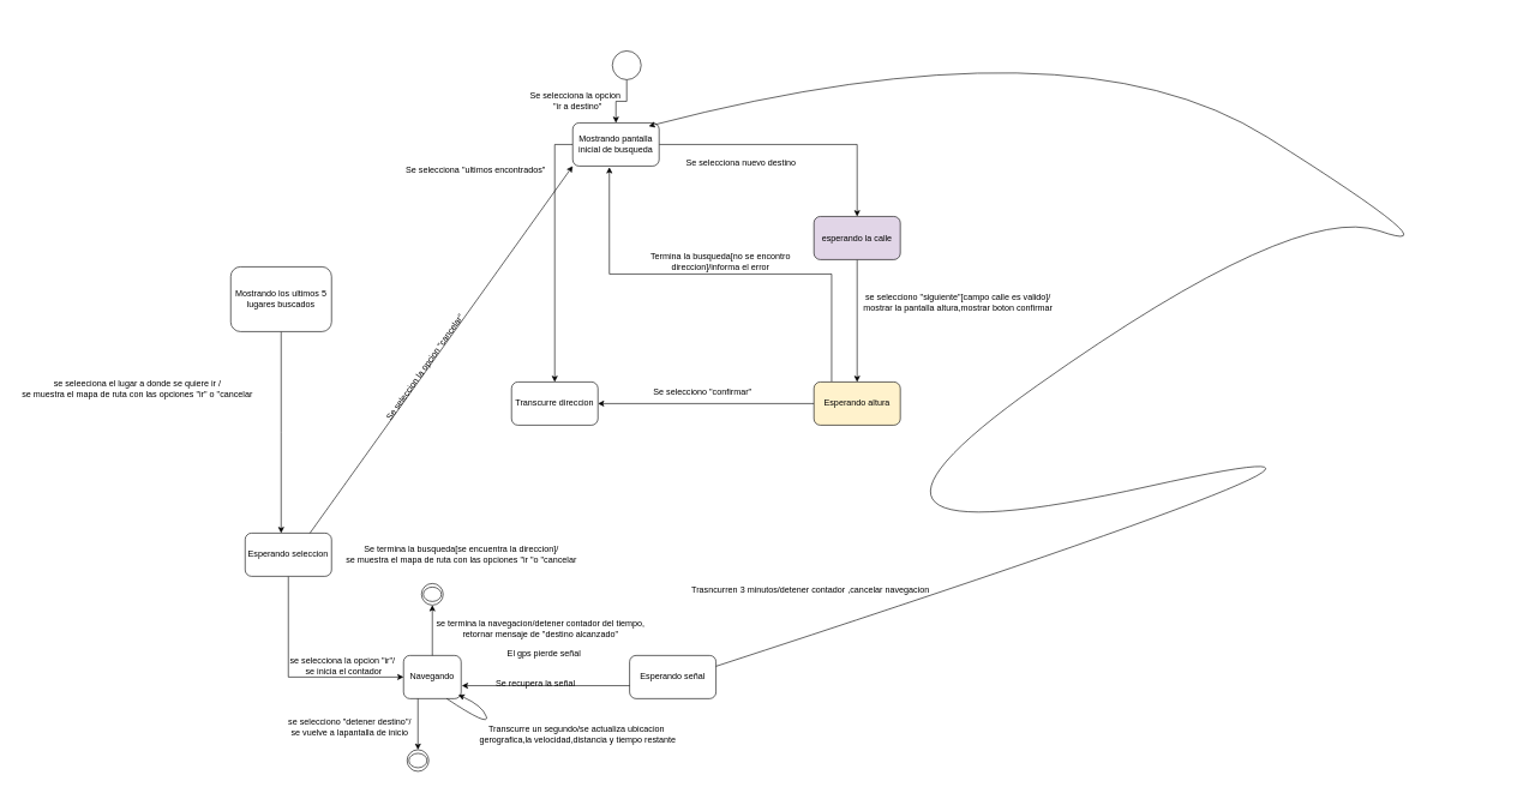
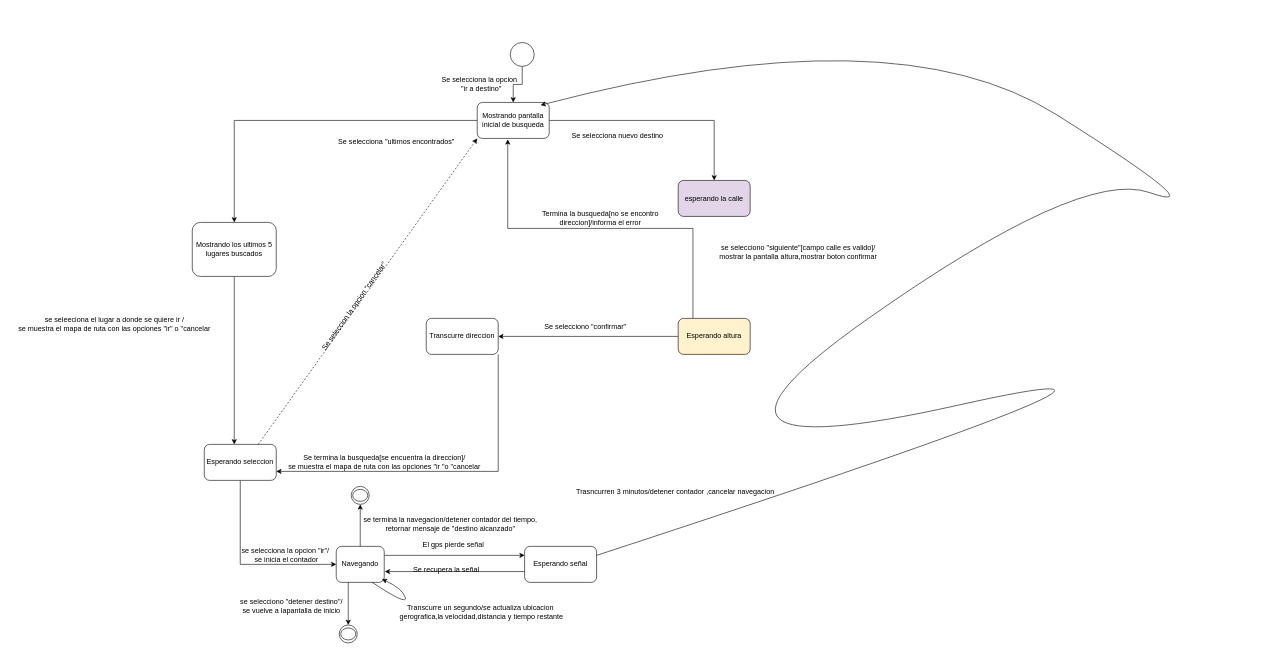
  <mxCell id="0" />
  <mxCell id="1" parent="0" />
- <mxCell id="2" style="edgeStyle=orthogonalEdgeStyle;rounded=0;orthogonalLoop=1;jettySize=auto;html=1;exitX=0;exitY=0.5;exitDx=0;exitDy=0;" edge="1" parent="1" source="4" target="18"><mxGeometry relative="1" as="geometry" /></mxCell>
+ <mxCell id="2" style="edgeStyle=orthogonalEdgeStyle;rounded=0;orthogonalLoop=1;jettySize=auto;html=1;exitX=0;exitY=0.5;exitDx=0;exitDy=0;entryX=0.5;entryY=0;entryDx=0;entryDy=0;" edge="1" parent="1" source="4" target="9"><mxGeometry relative="1" as="geometry" /></mxCell>
  <mxCell id="3" style="edgeStyle=orthogonalEdgeStyle;rounded=0;orthogonalLoop=1;jettySize=auto;html=1;exitX=1;exitY=0.5;exitDx=0;exitDy=0;entryX=0.5;entryY=0;entryDx=0;entryDy=0;" edge="1" parent="1" source="4" target="11"><mxGeometry relative="1" as="geometry" /></mxCell>
  <mxCell id="4" value="Mostrando pantalla inicial de busqueda" style="rounded=1;whiteSpace=wrap;html=1;" vertex="1" parent="1"><mxGeometry x="795" y="170" width="120" height="60" as="geometry" /></mxCell>
  <mxCell id="5" style="edgeStyle=orthogonalEdgeStyle;rounded=0;orthogonalLoop=1;jettySize=auto;html=1;exitX=0.5;exitY=1;exitDx=0;exitDy=0;entryX=0.5;entryY=0;entryDx=0;entryDy=0;" edge="1" parent="1" source="6" target="4"><mxGeometry relative="1" as="geometry" /></mxCell>
  <mxCell id="6" value="" style="ellipse;whiteSpace=wrap;html=1;aspect=fixed;" vertex="1" parent="1"><mxGeometry x="850" y="70" width="40" height="40" as="geometry" /></mxCell>
  <mxCell id="7" value="Se selecciona la opcion&amp;nbsp;&lt;br&gt;&amp;nbsp;&quot;ir a destino&quot;" style="text;html=1;align=center;verticalAlign=middle;resizable=0;points=[];autosize=1;strokeColor=none;fillColor=none;" vertex="1" parent="1"><mxGeometry x="725" y="120" width="150" height="40" as="geometry" /></mxCell>
  <mxCell id="8" style="edgeStyle=orthogonalEdgeStyle;rounded=0;orthogonalLoop=1;jettySize=auto;html=1;exitX=0.5;exitY=1;exitDx=0;exitDy=0;" edge="1" parent="1" source="9"><mxGeometry relative="1" as="geometry"><mxPoint x="390" y="740" as="targetPoint" /></mxGeometry></mxCell>
  <mxCell id="9" value="Mostrando los ultimos 5 lugares buscados" style="rounded=1;whiteSpace=wrap;html=1;" vertex="1" parent="1"><mxGeometry x="320" y="370" width="140" height="90" as="geometry" /></mxCell>
- <mxCell id="10" style="edgeStyle=orthogonalEdgeStyle;rounded=0;orthogonalLoop=1;jettySize=auto;html=1;exitX=0.5;exitY=1;exitDx=0;exitDy=0;entryX=0.5;entryY=0;entryDx=0;entryDy=0;" edge="1" parent="1" source="11" target="15"><mxGeometry relative="1" as="geometry" /></mxCell>
  <mxCell id="11" value="esperando la calle" style="rounded=1;whiteSpace=wrap;html=1;fillColor=#e1d5e7;" vertex="1" parent="1"><mxGeometry x="1130" y="300" width="120" height="60" as="geometry" /></mxCell>
  <mxCell id="12" value="Se selecciona &quot;ultimos encontrados&quot;" style="text;html=1;align=center;verticalAlign=middle;resizable=0;points=[];autosize=1;strokeColor=none;fillColor=none;" vertex="1" parent="1"><mxGeometry x="550" y="220" width="220" height="30" as="geometry" /></mxCell>
  <mxCell id="13" value="Se selecciona nuevo destino&amp;nbsp;" style="text;html=1;align=center;verticalAlign=middle;resizable=0;points=[];autosize=1;strokeColor=none;fillColor=none;" vertex="1" parent="1"><mxGeometry x="940" y="210" width="180" height="30" as="geometry" /></mxCell>
  <mxCell id="14" style="edgeStyle=orthogonalEdgeStyle;rounded=0;orthogonalLoop=1;jettySize=auto;html=1;exitX=0;exitY=0.5;exitDx=0;exitDy=0;entryX=1;entryY=0.5;entryDx=0;entryDy=0;" edge="1" parent="1" source="15" target="18"><mxGeometry relative="1" as="geometry" /></mxCell>
  <mxCell id="15" value="Esperando altura" style="rounded=1;whiteSpace=wrap;html=1;fillColor=#fff2cc;" vertex="1" parent="1"><mxGeometry x="1130" y="530" width="120" height="60" as="geometry" /></mxCell>
  <mxCell id="16" value="se selecciono &quot;siguiente&quot;[campo calle es valido]/&lt;br&gt;mostrar la pantalla altura,mostrar boton confirmar" style="text;html=1;align=center;verticalAlign=middle;resizable=0;points=[];autosize=1;strokeColor=none;fillColor=none;" vertex="1" parent="1"><mxGeometry x="1185" y="400" width="290" height="40" as="geometry" /></mxCell>
+ <mxCell id="17" style="edgeStyle=orthogonalEdgeStyle;rounded=0;orthogonalLoop=1;jettySize=auto;html=1;exitX=1;exitY=1;exitDx=0;exitDy=0;entryX=1;entryY=0.75;entryDx=0;entryDy=0;" edge="1" parent="1" source="18" target="25"><mxGeometry relative="1" as="geometry" /></mxCell>
  <mxCell id="18" value="Transcurre direccion" style="rounded=1;whiteSpace=wrap;html=1;" vertex="1" parent="1"><mxGeometry x="710" y="530" width="120" height="60" as="geometry" /></mxCell>
  <mxCell id="19" value="Se selecciono &quot;confirmar&quot;" style="text;html=1;align=center;verticalAlign=middle;resizable=0;points=[];autosize=1;strokeColor=none;fillColor=none;" vertex="1" parent="1"><mxGeometry x="895" y="530" width="160" height="30" as="geometry" /></mxCell>
  <mxCell id="20" style="edgeStyle=orthogonalEdgeStyle;rounded=0;orthogonalLoop=1;jettySize=auto;html=1;exitX=0.205;exitY=-0.012;exitDx=0;exitDy=0;entryX=0.424;entryY=1.026;entryDx=0;entryDy=0;entryPerimeter=0;exitPerimeter=0;" edge="1" parent="1" source="15" target="4"><mxGeometry relative="1" as="geometry" /></mxCell>
  <mxCell id="21" value="Termina la busqueda[no se encontro &lt;br&gt;direccion]/informa el error" style="text;html=1;align=center;verticalAlign=middle;resizable=0;points=[];autosize=1;strokeColor=none;fillColor=none;" vertex="1" parent="1"><mxGeometry x="890" y="343" width="220" height="40" as="geometry" /></mxCell>
+ <mxCell id="22" style="edgeStyle=orthogonalEdgeStyle;rounded=0;orthogonalLoop=1;jettySize=auto;html=1;exitX=1;exitY=0.25;exitDx=0;exitDy=0;entryX=0;entryY=0.25;entryDx=0;entryDy=0;" edge="1" parent="1" source="23" target="31"><mxGeometry relative="1" as="geometry"><mxPoint x="870" y="940.333" as="targetPoint" /></mxGeometry></mxCell>
  <mxCell id="23" value="Navegando" style="rounded=1;whiteSpace=wrap;html=1;" vertex="1" parent="1"><mxGeometry x="560" y="910" width="80" height="60" as="geometry" /></mxCell>
  <mxCell id="24" style="edgeStyle=orthogonalEdgeStyle;rounded=0;orthogonalLoop=1;jettySize=auto;html=1;exitX=0.5;exitY=1;exitDx=0;exitDy=0;entryX=0;entryY=0.5;entryDx=0;entryDy=0;" edge="1" parent="1" source="25" target="23"><mxGeometry relative="1" as="geometry" /></mxCell>
  <mxCell id="25" value="Esperando seleccion" style="rounded=1;whiteSpace=wrap;html=1;" vertex="1" parent="1"><mxGeometry x="340" y="740" width="120" height="60" as="geometry" /></mxCell>
  <mxCell id="26" value="Se termina la busqueda[se encuentra la direccion]/ &lt;br&gt;se muestra el mapa de ruta con las opciones &quot;ir &quot;o &quot;cancelar" style="text;html=1;align=center;verticalAlign=middle;resizable=0;points=[];autosize=1;strokeColor=none;fillColor=none;" vertex="1" parent="1"><mxGeometry x="470" y="750" width="340" height="40" as="geometry" /></mxCell>
  <mxCell id="27" value="se seleeciona el lugar a donde se quiere ir /&lt;br&gt;se muestra el mapa de ruta con las opciones &quot;ir&quot; o &quot;cancelar" style="text;html=1;align=center;verticalAlign=middle;resizable=0;points=[];autosize=1;strokeColor=none;fillColor=none;" vertex="1" parent="1"><mxGeometry x="20" y="520" width="340" height="40" as="geometry" /></mxCell>
- <mxCell id="28" value="" style="endArrow=classic;html=1;rounded=0;exitX=0.75;exitY=0;exitDx=0;exitDy=0;entryX=0;entryY=1;entryDx=0;entryDy=0;" edge="1" parent="1" source="25" target="4"><mxGeometry width="50" height="50" relative="1" as="geometry"><mxPoint x="490" y="680" as="sourcePoint" /><mxPoint x="540" y="630" as="targetPoint" /></mxGeometry></mxCell>
+ <mxCell id="28" value="" style="endArrow=classic;html=1;rounded=0;exitX=0.75;exitY=0;exitDx=0;exitDy=0;entryX=0;entryY=1;entryDx=0;entryDy=0;dashed=1;" edge="1" parent="1" source="25" target="4"><mxGeometry width="50" height="50" relative="1" as="geometry"><mxPoint x="490" y="680" as="sourcePoint" /><mxPoint x="540" y="630" as="targetPoint" /></mxGeometry></mxCell>
  <mxCell id="29" value="Se seleccion la opcion &quot;cancelar&quot;" style="text;html=1;align=center;verticalAlign=middle;resizable=0;points=[];autosize=1;strokeColor=none;fillColor=none;rotation=-54.8;" vertex="1" parent="1"><mxGeometry x="490" y="495" width="200" height="30" as="geometry" /></mxCell>
  <mxCell id="30" style="edgeStyle=orthogonalEdgeStyle;rounded=0;orthogonalLoop=1;jettySize=auto;html=1;exitX=0;exitY=0.75;exitDx=0;exitDy=0;entryX=1;entryY=0.75;entryDx=0;entryDy=0;" edge="1" parent="1"><mxGeometry relative="1" as="geometry"><mxPoint x="875" y="952" as="sourcePoint" /><mxPoint x="641" y="952" as="targetPoint" /></mxGeometry></mxCell>
  <mxCell id="31" value="Esperando señal" style="rounded=1;whiteSpace=wrap;html=1;" vertex="1" parent="1"><mxGeometry x="874" y="910" width="120" height="60" as="geometry" /></mxCell>
  <mxCell id="32" value="se selecciona la opcion &quot;ir&quot;/&lt;br&gt;&amp;nbsp;se inicia el contador" style="text;html=1;align=center;verticalAlign=middle;resizable=0;points=[];autosize=1;strokeColor=none;fillColor=none;" vertex="1" parent="1"><mxGeometry x="390" y="905" width="170" height="40" as="geometry" /></mxCell>
  <mxCell id="33" value="El gps pierde señal" style="text;html=1;align=center;verticalAlign=middle;resizable=0;points=[];autosize=1;strokeColor=none;fillColor=none;" vertex="1" parent="1"><mxGeometry x="690" y="893" width="130" height="30" as="geometry" /></mxCell>
  <mxCell id="34" value="" style="curved=1;endArrow=classic;html=1;rounded=0;exitX=0.75;exitY=1;exitDx=0;exitDy=0;entryX=0.952;entryY=0.911;entryDx=0;entryDy=0;entryPerimeter=0;" edge="1" parent="1" source="23" target="23"><mxGeometry width="50" height="50" relative="1" as="geometry"><mxPoint x="620" y="1020" as="sourcePoint" /><mxPoint x="640" y="980" as="targetPoint" /><Array as="points"><mxPoint x="680" y="1010" /><mxPoint x="670" y="980" /></Array></mxGeometry></mxCell>
  <mxCell id="35" value="Transcurre un segundo/se actualiza ubicacion&lt;br&gt;&amp;nbsp;gerografica,la velocidad,distancia y tiempo restante" style="text;html=1;align=center;verticalAlign=middle;resizable=0;points=[];autosize=1;strokeColor=none;fillColor=none;" vertex="1" parent="1"><mxGeometry x="650" y="1000" width="300" height="40" as="geometry" /></mxCell>
  <mxCell id="36" value="se selecciono &quot;detener destino&quot;/&lt;br&gt;se vuelve a lapantalla de inicio" style="text;html=1;align=center;verticalAlign=middle;resizable=0;points=[];autosize=1;strokeColor=none;fillColor=none;" vertex="1" parent="1"><mxGeometry x="390" y="990" width="190" height="40" as="geometry" /></mxCell>
  <mxCell id="37" value="" style="endArrow=classic;html=1;rounded=0;exitX=0.25;exitY=1;exitDx=0;exitDy=0;" edge="1" target="38" parent="1" source="23"><mxGeometry width="50" height="50" relative="1" as="geometry"><mxPoint x="580" y="1020" as="sourcePoint" /><mxPoint x="690" y="1085" as="targetPoint" /></mxGeometry></mxCell>
  <mxCell id="38" value="" style="ellipse;shadow=0;fillColor=default;gradientColor=none;gradientDirection=radial;" vertex="1" parent="1"><mxGeometry x="565" y="1041" width="30" height="30" as="geometry" /></mxCell>
  <mxCell id="39" value="" style="ellipse;fillColor=none;" vertex="1" parent="1"><mxGeometry x="567.5" y="1046" width="25" height="20" as="geometry" /></mxCell>
  <mxCell id="40" value="" style="endArrow=classic;html=1;rounded=0;exitX=0.5;exitY=0;exitDx=0;exitDy=0;" edge="1" target="41" parent="1" source="23"><mxGeometry width="50" height="50" relative="1" as="geometry"><mxPoint x="576" y="885" as="sourcePoint" /><mxPoint x="626" y="835" as="targetPoint" /></mxGeometry></mxCell>
  <mxCell id="41" value="" style="ellipse;shadow=0;fillColor=default;gradientColor=none;gradientDirection=radial;" vertex="1" parent="1"><mxGeometry x="585" y="810" width="30" height="30" as="geometry" /></mxCell>
  <mxCell id="42" value="" style="ellipse;fillColor=none;" vertex="1" parent="1"><mxGeometry x="587.5" y="815" width="25" height="20" as="geometry" /></mxCell>
  <mxCell id="43" value="se termina la navegacion/detener contador del tiempo,&lt;br&gt;retornar mensaje de &quot;destino alcanzado&quot;" style="text;html=1;align=center;verticalAlign=middle;resizable=0;points=[];autosize=1;strokeColor=none;fillColor=none;" vertex="1" parent="1"><mxGeometry x="595" y="853" width="310" height="40" as="geometry" /></mxCell>
  <mxCell id="44" value="Se recupera la señal" style="text;html=1;align=center;verticalAlign=middle;resizable=0;points=[];autosize=1;strokeColor=none;fillColor=none;" vertex="1" parent="1"><mxGeometry x="678" y="935" width="130" height="30" as="geometry" /></mxCell>
  <mxCell id="45" value="" style="curved=1;endArrow=classic;html=1;rounded=0;exitX=1;exitY=0.25;exitDx=0;exitDy=0;entryX=0.88;entryY=0.076;entryDx=0;entryDy=0;entryPerimeter=0;" edge="1" parent="1" source="31" target="4"><mxGeometry width="50" height="50" relative="1" as="geometry"><mxPoint x="1080" y="840" as="sourcePoint" /><mxPoint x="1300" y="120" as="targetPoint" /><Array as="points"><mxPoint x="2110" y="560" /><mxPoint x="1080" y="790" /><mxPoint x="1800" y="280" /><mxPoint x="2030" y="360" /><mxPoint x="1490" y="20" /></Array></mxGeometry></mxCell>
  <mxCell id="46" value="Trasncurren 3 minutos/detener contador ,cancelar navegacion" style="text;html=1;align=center;verticalAlign=middle;resizable=0;points=[];autosize=1;strokeColor=none;fillColor=none;" vertex="1" parent="1"><mxGeometry x="950" y="805" width="350" height="30" as="geometry" /></mxCell>
